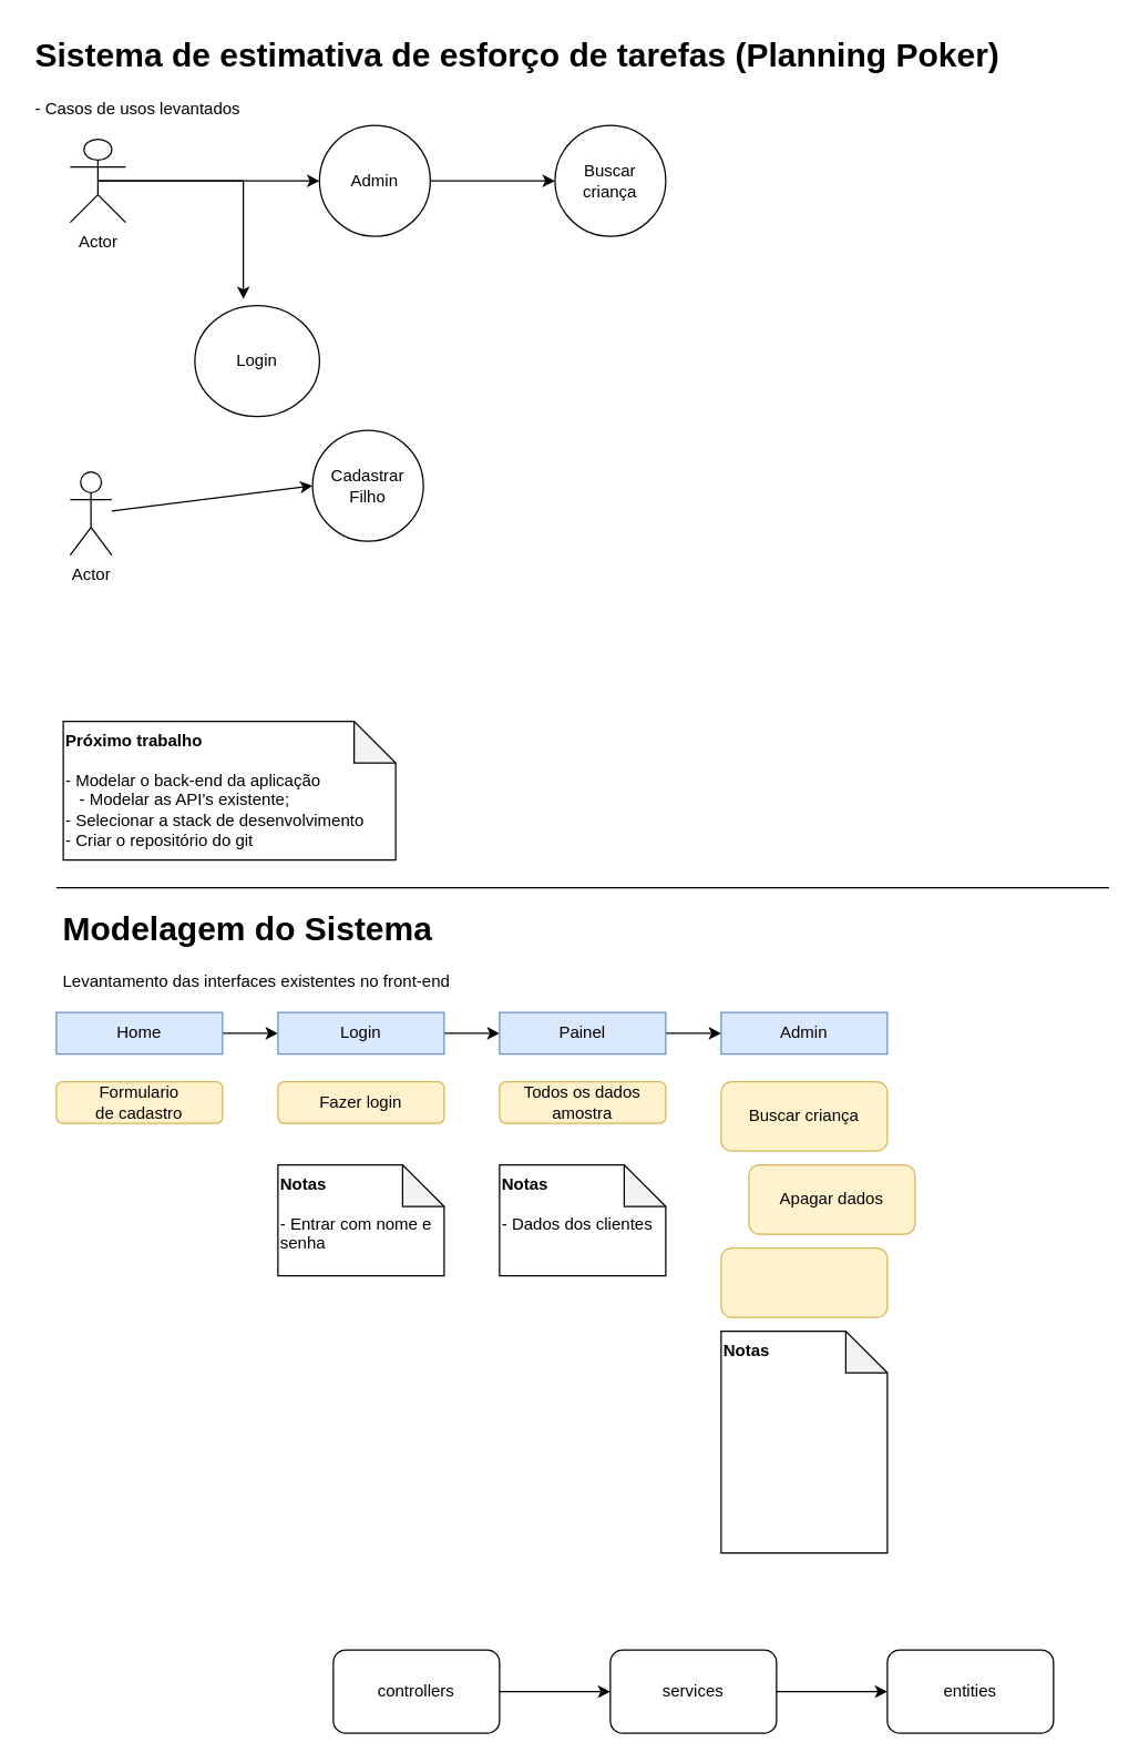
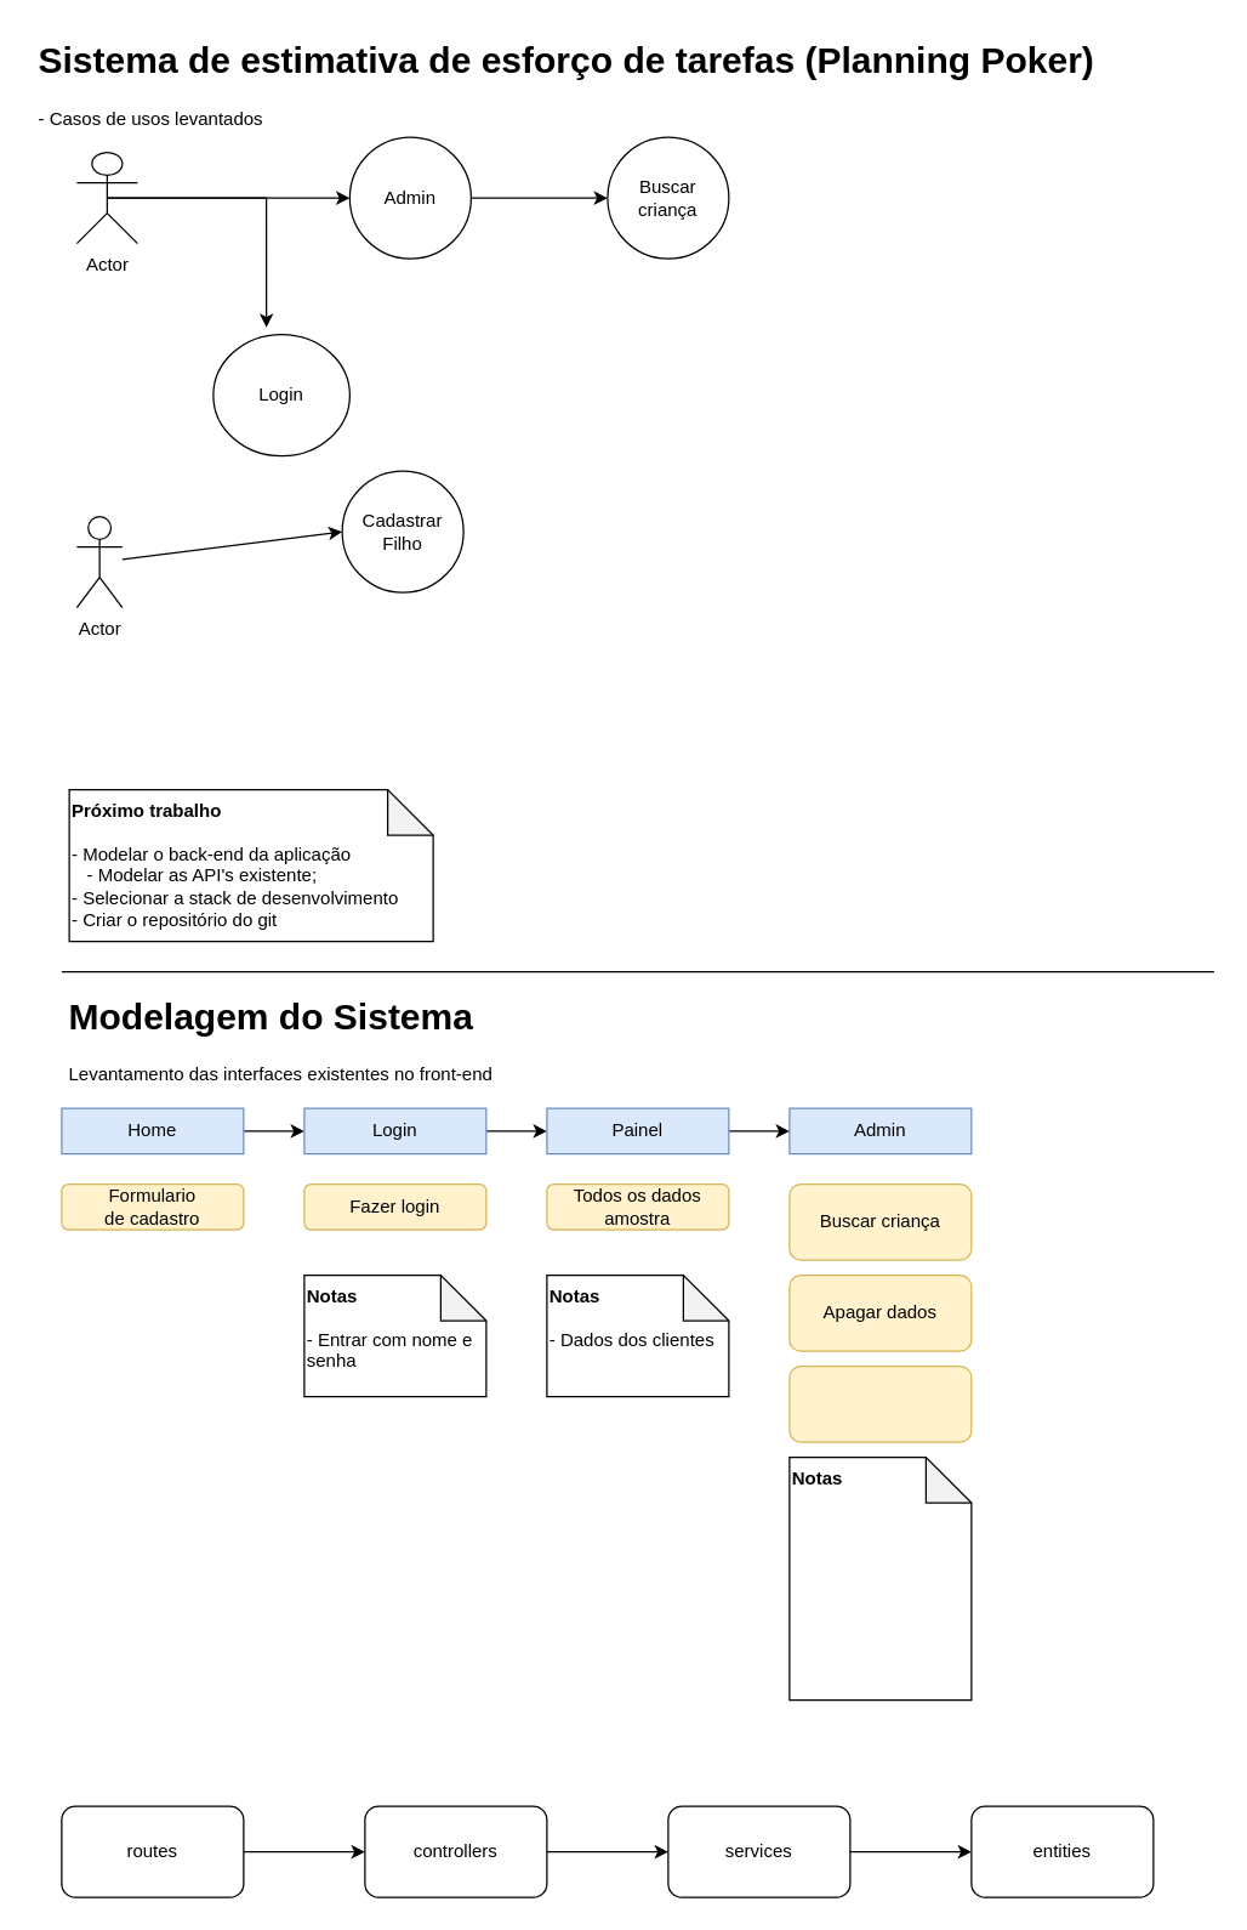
  <mxCell id="0" />
  <mxCell id="1" parent="0" />
  <mxCell id="2" style="rounded=0;orthogonalLoop=1;jettySize=auto;html=1;entryX=0;entryY=0.5;entryDx=0;entryDy=0;" parent="1" source="3" target="5" edge="1"><mxGeometry relative="1" as="geometry" /></mxCell>
  <mxCell id="3" value="Actor" style="shape=umlActor;verticalLabelPosition=bottom;verticalAlign=top;html=1;outlineConnect=0;" parent="1" vertex="1"><mxGeometry x="50" y="340" width="30" height="60" as="geometry" /></mxCell>
  <mxCell id="4" value="&lt;h1&gt;Sistema de estimativa de esforço de tarefas (Planning Poker)&lt;/h1&gt;&lt;p&gt;- Casos de usos levantados&lt;/p&gt;" style="text;html=1;strokeColor=none;fillColor=none;spacing=5;spacingTop=-20;whiteSpace=wrap;overflow=hidden;rounded=0;" parent="1" vertex="1"><mxGeometry x="20" y="20" width="770" height="80" as="geometry" /></mxCell>
  <mxCell id="5" value="Cadastrar Filho" style="ellipse;whiteSpace=wrap;html=1;aspect=fixed;" parent="1" vertex="1"><mxGeometry x="225" y="310" width="80" height="80" as="geometry" /></mxCell>
  <mxCell id="6" value="Login" style="ellipse;whiteSpace=wrap;html=1;" parent="1" vertex="1"><mxGeometry x="140" y="220" width="90" height="80" as="geometry" /></mxCell>
  <mxCell id="7" value="" style="endArrow=none;html=1;rounded=0;" parent="1" edge="1"><mxGeometry width="50" height="50" relative="1" as="geometry"><mxPoint x="40" y="640" as="sourcePoint" /><mxPoint x="800" y="640" as="targetPoint" /></mxGeometry></mxCell>
  <mxCell id="8" value="&lt;h1&gt;Modelagem do Sistema&lt;/h1&gt;&lt;p&gt;Levantamento das interfaces existentes no front-end&lt;/p&gt;" style="text;html=1;strokeColor=none;fillColor=none;spacing=5;spacingTop=-20;whiteSpace=wrap;overflow=hidden;rounded=0;" parent="1" vertex="1"><mxGeometry x="40" y="650" width="710" height="70" as="geometry" /></mxCell>
  <mxCell id="9" value="Fazer login" style="rounded=1;whiteSpace=wrap;html=1;fillColor=#fff2cc;strokeColor=#d6b656;" parent="1" vertex="1"><mxGeometry x="200" y="780" width="120" height="30" as="geometry" /></mxCell>
  <mxCell id="10" style="edgeStyle=orthogonalEdgeStyle;rounded=0;orthogonalLoop=1;jettySize=auto;html=1;" parent="1" source="11" target="13" edge="1"><mxGeometry relative="1" as="geometry" /></mxCell>
  <mxCell id="11" value="Home" style="rounded=0;whiteSpace=wrap;html=1;fillColor=#dae8fc;strokeColor=#6c8ebf;" parent="1" vertex="1"><mxGeometry x="40" y="730" width="120" height="30" as="geometry" /></mxCell>
  <mxCell id="12" style="edgeStyle=orthogonalEdgeStyle;rounded=0;orthogonalLoop=1;jettySize=auto;html=1;entryX=0;entryY=0.5;entryDx=0;entryDy=0;" parent="1" source="13" target="18" edge="1"><mxGeometry relative="1" as="geometry" /></mxCell>
  <mxCell id="13" value="Login" style="rounded=0;whiteSpace=wrap;html=1;fillColor=#dae8fc;strokeColor=#6c8ebf;" parent="1" vertex="1"><mxGeometry x="200" y="730" width="120" height="30" as="geometry" /></mxCell>
  <mxCell id="14" value="Admin" style="rounded=0;whiteSpace=wrap;html=1;fillColor=#dae8fc;strokeColor=#6c8ebf;" parent="1" vertex="1"><mxGeometry x="520" y="730" width="120" height="30" as="geometry" /></mxCell>
  <mxCell id="15" value="Buscar criança" style="rounded=1;whiteSpace=wrap;html=1;fillColor=#fff2cc;strokeColor=#d6b656;" parent="1" vertex="1"><mxGeometry x="520" y="780" width="120" height="50" as="geometry" /></mxCell>
- <mxCell id="16" value="Apagar dados" style="rounded=1;whiteSpace=wrap;html=1;fillColor=#fff2cc;strokeColor=#d6b656;" parent="1" vertex="1"><mxGeometry x="540" y="840" width="120" height="50" as="geometry" /></mxCell>
+ <mxCell id="16" value="Apagar dados" style="rounded=1;whiteSpace=wrap;html=1;fillColor=#fff2cc;strokeColor=#d6b656;" parent="1" vertex="1"><mxGeometry x="520" y="840" width="120" height="50" as="geometry" /></mxCell>
  <mxCell id="17" style="edgeStyle=orthogonalEdgeStyle;rounded=0;orthogonalLoop=1;jettySize=auto;html=1;entryX=0;entryY=0.5;entryDx=0;entryDy=0;" parent="1" source="18" target="14" edge="1"><mxGeometry relative="1" as="geometry" /></mxCell>
  <mxCell id="18" value="Painel" style="rounded=0;whiteSpace=wrap;html=1;fillColor=#dae8fc;strokeColor=#6c8ebf;" parent="1" vertex="1"><mxGeometry x="360" y="730" width="120" height="30" as="geometry" /></mxCell>
  <mxCell id="19" value="Todos os dados amostra" style="rounded=1;whiteSpace=wrap;html=1;fillColor=#fff2cc;strokeColor=#d6b656;" parent="1" vertex="1"><mxGeometry x="360" y="780" width="120" height="30" as="geometry" /></mxCell>
  <mxCell id="20" value="Formulario &lt;br&gt;de cadastro" style="rounded=1;whiteSpace=wrap;html=1;fillColor=#fff2cc;strokeColor=#d6b656;" parent="1" vertex="1"><mxGeometry x="40" y="780" width="120" height="30" as="geometry" /></mxCell>
  <mxCell id="21" value="&lt;b&gt;Notas&lt;/b&gt;&lt;br&gt;&lt;br&gt;- Entrar com nome e senha" style="shape=note;whiteSpace=wrap;html=1;backgroundOutline=1;darkOpacity=0.05;horizontal=1;verticalAlign=top;align=left;" parent="1" vertex="1"><mxGeometry x="200" y="840" width="120" height="80" as="geometry" /></mxCell>
  <mxCell id="22" value="&lt;b&gt;Notas&lt;/b&gt;&lt;br&gt;&lt;br&gt;- Dados dos clientes" style="shape=note;whiteSpace=wrap;html=1;backgroundOutline=1;darkOpacity=0.05;horizontal=1;verticalAlign=top;align=left;" parent="1" vertex="1"><mxGeometry x="360" y="840" width="120" height="80" as="geometry" /></mxCell>
  <mxCell id="23" value="&lt;b&gt;Notas&lt;/b&gt;&lt;br&gt;&lt;br&gt;" style="shape=note;whiteSpace=wrap;html=1;backgroundOutline=1;darkOpacity=0.05;horizontal=1;verticalAlign=top;align=left;" parent="1" vertex="1"><mxGeometry x="520" y="960" width="120" height="160" as="geometry" /></mxCell>
  <mxCell id="24" value="" style="rounded=1;whiteSpace=wrap;html=1;fillColor=#fff2cc;strokeColor=#d6b656;" parent="1" vertex="1"><mxGeometry x="520" y="900" width="120" height="50" as="geometry" /></mxCell>
  <mxCell id="25" value="&lt;b&gt;Próximo trabalho&lt;/b&gt;&lt;br&gt;&lt;br&gt;- Modelar o back-end da aplicação&lt;br&gt;&amp;nbsp; &amp;nbsp;- Modelar as API's existente;&lt;br&gt;- Selecionar a stack de desenvolvimento&lt;br&gt;- Criar o repositório do git" style="shape=note;whiteSpace=wrap;html=1;backgroundOutline=1;darkOpacity=0.05;verticalAlign=top;align=left;" parent="1" vertex="1"><mxGeometry x="45" y="520" width="240" height="100" as="geometry" /></mxCell>
+ <mxCell id="26" value="" style="edgeStyle=none;html=1;" parent="1" source="27" target="29" edge="1"><mxGeometry relative="1" as="geometry" /></mxCell>
+ <mxCell id="27" value="routes" style="rounded=1;whiteSpace=wrap;html=1;" parent="1" vertex="1"><mxGeometry x="40" y="1190" width="120" height="60" as="geometry" /></mxCell>
  <mxCell id="28" value="" style="edgeStyle=none;html=1;" parent="1" source="29" target="31" edge="1"><mxGeometry relative="1" as="geometry" /></mxCell>
  <mxCell id="29" value="controllers" style="rounded=1;whiteSpace=wrap;html=1;" parent="1" vertex="1"><mxGeometry x="240" y="1190" width="120" height="60" as="geometry" /></mxCell>
  <mxCell id="30" value="" style="edgeStyle=none;html=1;" parent="1" source="31" target="32" edge="1"><mxGeometry relative="1" as="geometry" /></mxCell>
  <mxCell id="31" value="services" style="rounded=1;whiteSpace=wrap;html=1;" parent="1" vertex="1"><mxGeometry x="440" y="1190" width="120" height="60" as="geometry" /></mxCell>
  <mxCell id="32" value="entities" style="rounded=1;whiteSpace=wrap;html=1;" parent="1" vertex="1"><mxGeometry x="640" y="1190" width="120" height="60" as="geometry" /></mxCell>
  <mxCell id="33" style="edgeStyle=orthogonalEdgeStyle;rounded=0;orthogonalLoop=1;jettySize=auto;html=1;exitX=0.5;exitY=0.5;exitDx=0;exitDy=0;exitPerimeter=0;" edge="1" parent="1" source="34" target="36"><mxGeometry relative="1" as="geometry" /></mxCell>
  <mxCell id="34" value="Actor" style="shape=umlActor;verticalLabelPosition=bottom;verticalAlign=top;html=1;outlineConnect=0;" vertex="1" parent="1"><mxGeometry x="50" y="100" width="40" height="60" as="geometry" /></mxCell>
  <mxCell id="35" style="edgeStyle=orthogonalEdgeStyle;rounded=0;orthogonalLoop=1;jettySize=auto;html=1;exitX=1;exitY=0.5;exitDx=0;exitDy=0;entryX=0;entryY=0.5;entryDx=0;entryDy=0;" edge="1" parent="1" source="36" target="37"><mxGeometry relative="1" as="geometry"><mxPoint x="380" y="130" as="targetPoint" /></mxGeometry></mxCell>
  <mxCell id="36" value="Admin" style="ellipse;whiteSpace=wrap;html=1;aspect=fixed;" vertex="1" parent="1"><mxGeometry x="230" y="90" width="80" height="80" as="geometry" /></mxCell>
  <mxCell id="37" value="Buscar criança&lt;br&gt;" style="ellipse;whiteSpace=wrap;html=1;aspect=fixed;" vertex="1" parent="1"><mxGeometry x="400" y="90" width="80" height="80" as="geometry" /></mxCell>
  <mxCell id="38" style="edgeStyle=orthogonalEdgeStyle;rounded=0;orthogonalLoop=1;jettySize=auto;html=1;exitX=0.5;exitY=0.5;exitDx=0;exitDy=0;exitPerimeter=0;entryX=0.389;entryY=-0.059;entryDx=0;entryDy=0;entryPerimeter=0;" edge="1" parent="1" source="34" target="6"><mxGeometry relative="1" as="geometry" /></mxCell>
